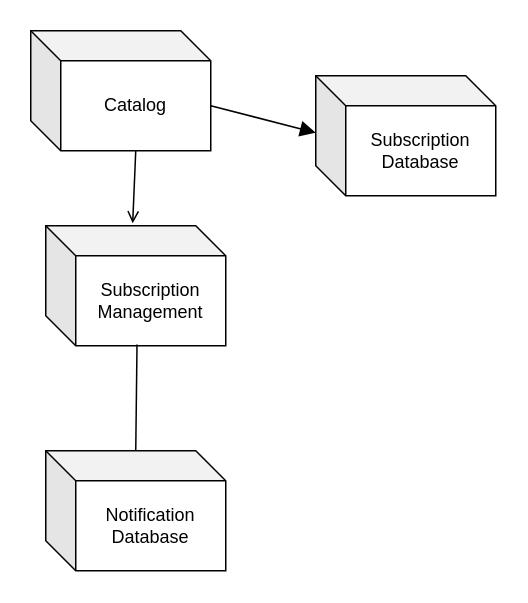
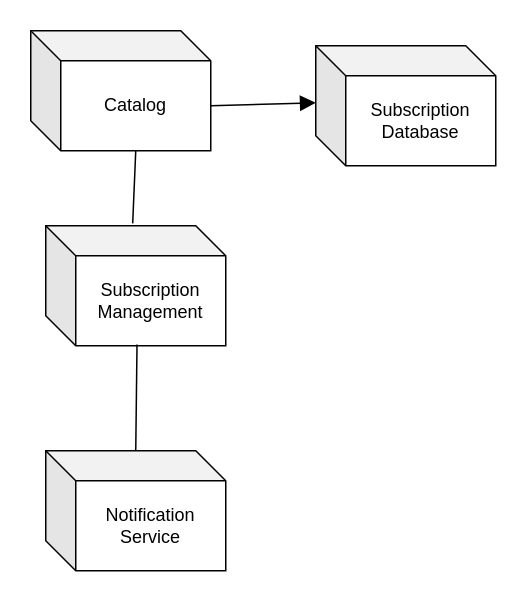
  <mxCell id="0" />
  <mxCell id="1" parent="0" />
  <mxCell id="2" value="Catalog" style="shape=cube;whiteSpace=wrap;html=1;boundedLbl=1;backgroundOutline=1;darkOpacity=0.05;darkOpacity2=0.1;" parent="1" vertex="1"><mxGeometry x="20" y="20" width="120" height="80" as="geometry" /></mxCell>
  <mxCell id="3" value="Subscription Management" style="shape=cube;whiteSpace=wrap;html=1;boundedLbl=1;backgroundOutline=1;darkOpacity=0.05;darkOpacity2=0.1;" parent="1" vertex="1"><mxGeometry x="30" y="150" width="120" height="80" as="geometry" /></mxCell>
- <mxCell id="4" value="Notification Database" style="shape=cube;whiteSpace=wrap;html=1;boundedLbl=1;backgroundOutline=1;darkOpacity=0.05;darkOpacity2=0.1;" parent="1" vertex="1"><mxGeometry x="30" y="300" width="120" height="80" as="geometry" /></mxCell>
+ <mxCell id="4" value="Notification Service" style="shape=cube;whiteSpace=wrap;html=1;boundedLbl=1;backgroundOutline=1;darkOpacity=0.05;darkOpacity2=0.1;" parent="1" vertex="1"><mxGeometry x="30" y="300" width="120" height="80" as="geometry" /></mxCell>
  <mxCell id="5" value="" style="endArrow=none;html=1;rounded=0;exitX=0.507;exitY=0.99;exitDx=0;exitDy=0;exitPerimeter=0;" parent="1" source="3" edge="1"><mxGeometry width="50" height="50" relative="1" as="geometry"><mxPoint x="210" y="300" as="sourcePoint" /><mxPoint x="90" y="300" as="targetPoint" /></mxGeometry></mxCell>
- <mxCell id="6" value="" style="endArrow=open;html=1;rounded=0;exitX=0;exitY=0;exitDx=70;exitDy=80;exitPerimeter=0;entryX=0.483;entryY=-0.02;entryDx=0;entryDy=0;entryPerimeter=0;" parent="1" source="2" target="3" edge="1"><mxGeometry width="50" height="50" relative="1" as="geometry"><mxPoint x="90" y="100" as="sourcePoint" /><mxPoint x="90" y="30" as="targetPoint" /><Array as="points" /></mxGeometry></mxCell>
- <mxCell id="7" value="Subscription Database" style="shape=cube;whiteSpace=wrap;html=1;boundedLbl=1;backgroundOutline=1;darkOpacity=0.05;darkOpacity2=0.1;" parent="1" vertex="1"><mxGeometry x="210" y="50" width="120" height="80" as="geometry" /></mxCell>
+ <mxCell id="6" value="" style="endArrow=none;html=1;rounded=0;exitX=0;exitY=0;exitDx=70;exitDy=80;exitPerimeter=0;entryX=0.483;entryY=-0.02;entryDx=0;entryDy=0;entryPerimeter=0;" parent="1" source="2" target="3" edge="1"><mxGeometry width="50" height="50" relative="1" as="geometry"><mxPoint x="90" y="100" as="sourcePoint" /><mxPoint x="90" y="30" as="targetPoint" /><Array as="points" /></mxGeometry></mxCell>
+ <mxCell id="7" value="Subscription Database" style="shape=cube;whiteSpace=wrap;html=1;boundedLbl=1;backgroundOutline=1;darkOpacity=0.05;darkOpacity2=0.1;" parent="1" vertex="1"><mxGeometry x="210" y="30" width="120" height="80" as="geometry" /></mxCell>
  <mxCell id="8" value="" style="endArrow=block;html=1;rounded=0;fontSize=12;startSize=8;endSize=8;curved=1;entryX=0;entryY=0.475;entryDx=0;entryDy=0;entryPerimeter=0;exitX=0;exitY=0;exitDx=120;exitDy=50;exitPerimeter=0;" parent="1" source="2" target="7" edge="1"><mxGeometry width="50" height="50" relative="1" as="geometry"><mxPoint x="140" y="230" as="sourcePoint" /><mxPoint x="190" y="180" as="targetPoint" /></mxGeometry></mxCell>
